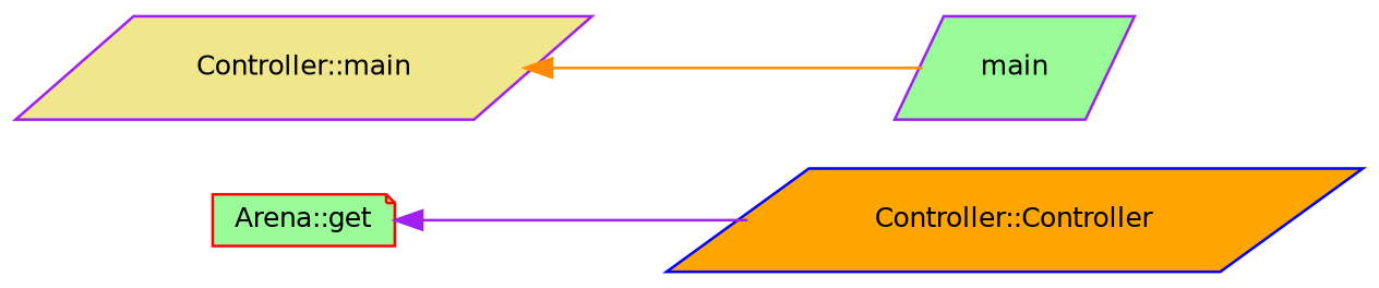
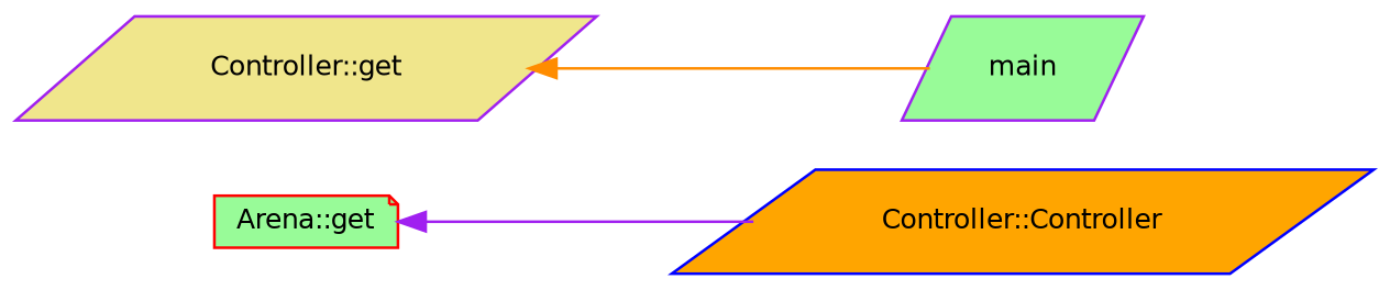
  digraph {
    rankdir=LR
    node [color=purple fillcolor=palegreen fontname=Helvetica fontsize=10 shape=parallelogram style=filled]
    edge [dir=back fontname=Helvetica fontsize=10 labelfontname=Helvetica labelfontsize=10 style=solid]
    n1 [color=red fontcolor=black height=0.2 label="Arena::get" shape=note width=0.4]
    n2 [color=blue fillcolor=orange height=0.2 label="Controller::Controller" width=0.4]
-   n3 [fillcolor=khaki height=0.2 label="Controller::main" width=0.4]
+   n3 [fillcolor=khaki height=0.2 label="Controller::get" width=0.4]
    n4 [height=0.2 label=main width=0.4]
    n1 -> n2 [color=purple]
    n3 -> n4 [color=darkorange]
  }
